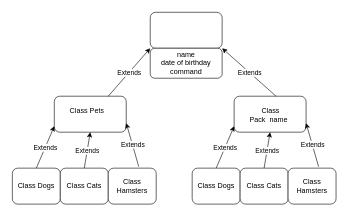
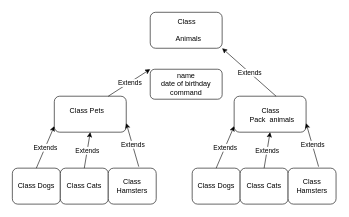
  <mxCell id="0" />
  <mxCell id="1" parent="0" />
  <mxCell id="2" value="" style="rounded=1;whiteSpace=wrap;html=1;" vertex="1" parent="1"><mxGeometry x="250" y="20" width="120" height="60" as="geometry" /></mxCell>
+ <mxCell id="3" value="&amp;nbsp; &amp;nbsp; &amp;nbsp; Class&amp;nbsp;&lt;br&gt;&lt;br&gt;&amp;nbsp; &amp;nbsp; &amp;nbsp;Animals" style="text;strokeColor=none;fillColor=none;align=left;verticalAlign=middle;spacingLeft=4;spacingRight=4;overflow=hidden;points=[[0,0.5],[1,0.5]];portConstraint=eastwest;rotatable=0;whiteSpace=wrap;html=1;" vertex="1" parent="1"><mxGeometry x="270" y="20" width="100" height="60" as="geometry" /></mxCell>
  <mxCell id="4" value="" style="rounded=1;whiteSpace=wrap;html=1;" vertex="1" parent="1"><mxGeometry x="90" y="160" width="120" height="60" as="geometry" /></mxCell>
  <mxCell id="5" value="" style="endArrow=classic;html=1;rounded=0;entryX=0;entryY=0;entryDx=0;entryDy=0;exitX=0.75;exitY=0;exitDx=0;exitDy=0;" edge="1" parent="1" source="4" target="15"><mxGeometry relative="1" as="geometry"><mxPoint x="280" y="200" as="sourcePoint" /><mxPoint x="380" y="200" as="targetPoint" /></mxGeometry></mxCell>
  <mxCell id="6" value="Extends" style="edgeLabel;resizable=0;html=1;align=center;verticalAlign=middle;" connectable="0" vertex="1" parent="5"><mxGeometry relative="1" as="geometry" /></mxCell>
  <mxCell id="7" value="&amp;nbsp; &amp;nbsp;Class Pets" style="text;strokeColor=none;fillColor=none;align=left;verticalAlign=middle;spacingLeft=4;spacingRight=4;overflow=hidden;points=[[0,0.5],[1,0.5]];portConstraint=eastwest;rotatable=0;whiteSpace=wrap;html=1;" vertex="1" parent="1"><mxGeometry x="100" y="170" width="100" height="30" as="geometry" /></mxCell>
  <mxCell id="8" value="" style="rounded=1;whiteSpace=wrap;html=1;" vertex="1" parent="1"><mxGeometry x="390" y="160" width="120" height="60" as="geometry" /></mxCell>
- <mxCell id="9" value="&amp;nbsp; &amp;nbsp; &amp;nbsp; Class Pack_name" style="text;strokeColor=none;fillColor=none;align=left;verticalAlign=middle;spacingLeft=4;spacingRight=4;overflow=hidden;points=[[0,0.5],[1,0.5]];portConstraint=eastwest;rotatable=0;whiteSpace=wrap;html=1;" vertex="1" parent="1"><mxGeometry x="410" y="175" width="100" height="30" as="geometry" /></mxCell>
+ <mxCell id="9" value="&amp;nbsp; &amp;nbsp; &amp;nbsp; Class Pack_animals" style="text;strokeColor=none;fillColor=none;align=left;verticalAlign=middle;spacingLeft=4;spacingRight=4;overflow=hidden;points=[[0,0.5],[1,0.5]];portConstraint=eastwest;rotatable=0;whiteSpace=wrap;html=1;" vertex="1" parent="1"><mxGeometry x="410" y="175" width="100" height="30" as="geometry" /></mxCell>
  <mxCell id="10" value="" style="endArrow=classic;html=1;rounded=0;exitX=0.583;exitY=0;exitDx=0;exitDy=0;exitPerimeter=0;entryX=1;entryY=1;entryDx=0;entryDy=0;" edge="1" parent="1" source="8" target="2"><mxGeometry relative="1" as="geometry"><mxPoint x="320" y="160" as="sourcePoint" /><mxPoint x="360" y="84" as="targetPoint" /></mxGeometry></mxCell>
  <mxCell id="11" value="Extends" style="edgeLabel;resizable=0;html=1;align=center;verticalAlign=middle;" connectable="0" vertex="1" parent="10"><mxGeometry relative="1" as="geometry" /></mxCell>
  <mxCell id="12" value="Class Dogs" style="rounded=1;whiteSpace=wrap;html=1;" vertex="1" parent="1"><mxGeometry x="20" y="280" width="80" height="60" as="geometry" /></mxCell>
  <mxCell id="13" value="Class Cats" style="rounded=1;whiteSpace=wrap;html=1;" vertex="1" parent="1"><mxGeometry x="100" y="280" width="80" height="60" as="geometry" /></mxCell>
  <mxCell id="14" value="Class Hamsters" style="rounded=1;whiteSpace=wrap;html=1;" vertex="1" parent="1"><mxGeometry x="180" y="280" width="80" height="60" as="geometry" /></mxCell>
- <mxCell id="15" value="name&lt;br&gt;date of birthday&lt;br&gt;command" style="rounded=1;whiteSpace=wrap;html=1;align=center;" vertex="1" parent="1"><mxGeometry x="250" y="80" width="120" height="50" as="geometry" /></mxCell>
+ <mxCell id="15" value="name&lt;br&gt;date of birthday&lt;br&gt;command" style="rounded=1;whiteSpace=wrap;html=1;align=center;" vertex="1" parent="1"><mxGeometry x="250" y="115" width="120" height="50" as="geometry" /></mxCell>
  <mxCell id="16" value="" style="endArrow=classic;html=1;rounded=0;exitX=0.5;exitY=0;exitDx=0;exitDy=0;" edge="1" parent="1" source="12"><mxGeometry relative="1" as="geometry"><mxPoint x="50" y="250" as="sourcePoint" /><mxPoint x="90" y="210" as="targetPoint" /></mxGeometry></mxCell>
  <mxCell id="17" value="Extends" style="edgeLabel;resizable=0;html=1;align=center;verticalAlign=middle;" connectable="0" vertex="1" parent="16"><mxGeometry relative="1" as="geometry" /></mxCell>
  <mxCell id="18" value="" style="endArrow=classic;html=1;rounded=0;entryX=1;entryY=0.75;entryDx=0;entryDy=0;exitX=0.636;exitY=-0.042;exitDx=0;exitDy=0;exitPerimeter=0;" edge="1" parent="1" source="14" target="4"><mxGeometry relative="1" as="geometry"><mxPoint x="210" y="250" as="sourcePoint" /><mxPoint x="250" y="210" as="targetPoint" /></mxGeometry></mxCell>
  <mxCell id="19" value="Extends" style="edgeLabel;resizable=0;html=1;align=center;verticalAlign=middle;" connectable="0" vertex="1" parent="18"><mxGeometry relative="1" as="geometry" /></mxCell>
  <mxCell id="20" value="" style="endArrow=classic;html=1;rounded=0;exitX=0.5;exitY=0;exitDx=0;exitDy=0;entryX=0.5;entryY=1;entryDx=0;entryDy=0;" edge="1" parent="1" target="4"><mxGeometry relative="1" as="geometry"><mxPoint x="140" y="280" as="sourcePoint" /><mxPoint x="170" y="210" as="targetPoint" /></mxGeometry></mxCell>
  <mxCell id="21" value="Extends" style="edgeLabel;resizable=0;html=1;align=center;verticalAlign=middle;" connectable="0" vertex="1" parent="20"><mxGeometry relative="1" as="geometry" /></mxCell>
  <mxCell id="22" value="Class Dogs" style="rounded=1;whiteSpace=wrap;html=1;" vertex="1" parent="1"><mxGeometry x="320" y="280" width="80" height="60" as="geometry" /></mxCell>
  <mxCell id="23" value="Class Cats" style="rounded=1;whiteSpace=wrap;html=1;" vertex="1" parent="1"><mxGeometry x="400" y="280" width="80" height="60" as="geometry" /></mxCell>
  <mxCell id="24" value="Class Hamsters" style="rounded=1;whiteSpace=wrap;html=1;" vertex="1" parent="1"><mxGeometry x="480" y="280" width="80" height="60" as="geometry" /></mxCell>
  <mxCell id="25" value="" style="endArrow=classic;html=1;rounded=0;exitX=0.5;exitY=0;exitDx=0;exitDy=0;" edge="1" source="22" parent="1"><mxGeometry relative="1" as="geometry"><mxPoint x="350" y="250" as="sourcePoint" /><mxPoint x="390" y="210" as="targetPoint" /></mxGeometry></mxCell>
  <mxCell id="26" value="Extends" style="edgeLabel;resizable=0;html=1;align=center;verticalAlign=middle;" connectable="0" vertex="1" parent="25"><mxGeometry relative="1" as="geometry" /></mxCell>
  <mxCell id="27" value="" style="endArrow=classic;html=1;rounded=0;entryX=1;entryY=0.75;entryDx=0;entryDy=0;exitX=0.636;exitY=-0.042;exitDx=0;exitDy=0;exitPerimeter=0;" edge="1" source="24" parent="1"><mxGeometry relative="1" as="geometry"><mxPoint x="510" y="250" as="sourcePoint" /><mxPoint x="510" y="205" as="targetPoint" /></mxGeometry></mxCell>
  <mxCell id="28" value="Extends" style="edgeLabel;resizable=0;html=1;align=center;verticalAlign=middle;" connectable="0" vertex="1" parent="27"><mxGeometry relative="1" as="geometry" /></mxCell>
  <mxCell id="29" value="" style="endArrow=classic;html=1;rounded=0;exitX=0.5;exitY=0;exitDx=0;exitDy=0;entryX=0.5;entryY=1;entryDx=0;entryDy=0;" edge="1" parent="1"><mxGeometry relative="1" as="geometry"><mxPoint x="440" y="280" as="sourcePoint" /><mxPoint x="450" y="220" as="targetPoint" /></mxGeometry></mxCell>
  <mxCell id="30" value="Extends" style="edgeLabel;resizable=0;html=1;align=center;verticalAlign=middle;" connectable="0" vertex="1" parent="29"><mxGeometry relative="1" as="geometry" /></mxCell>
